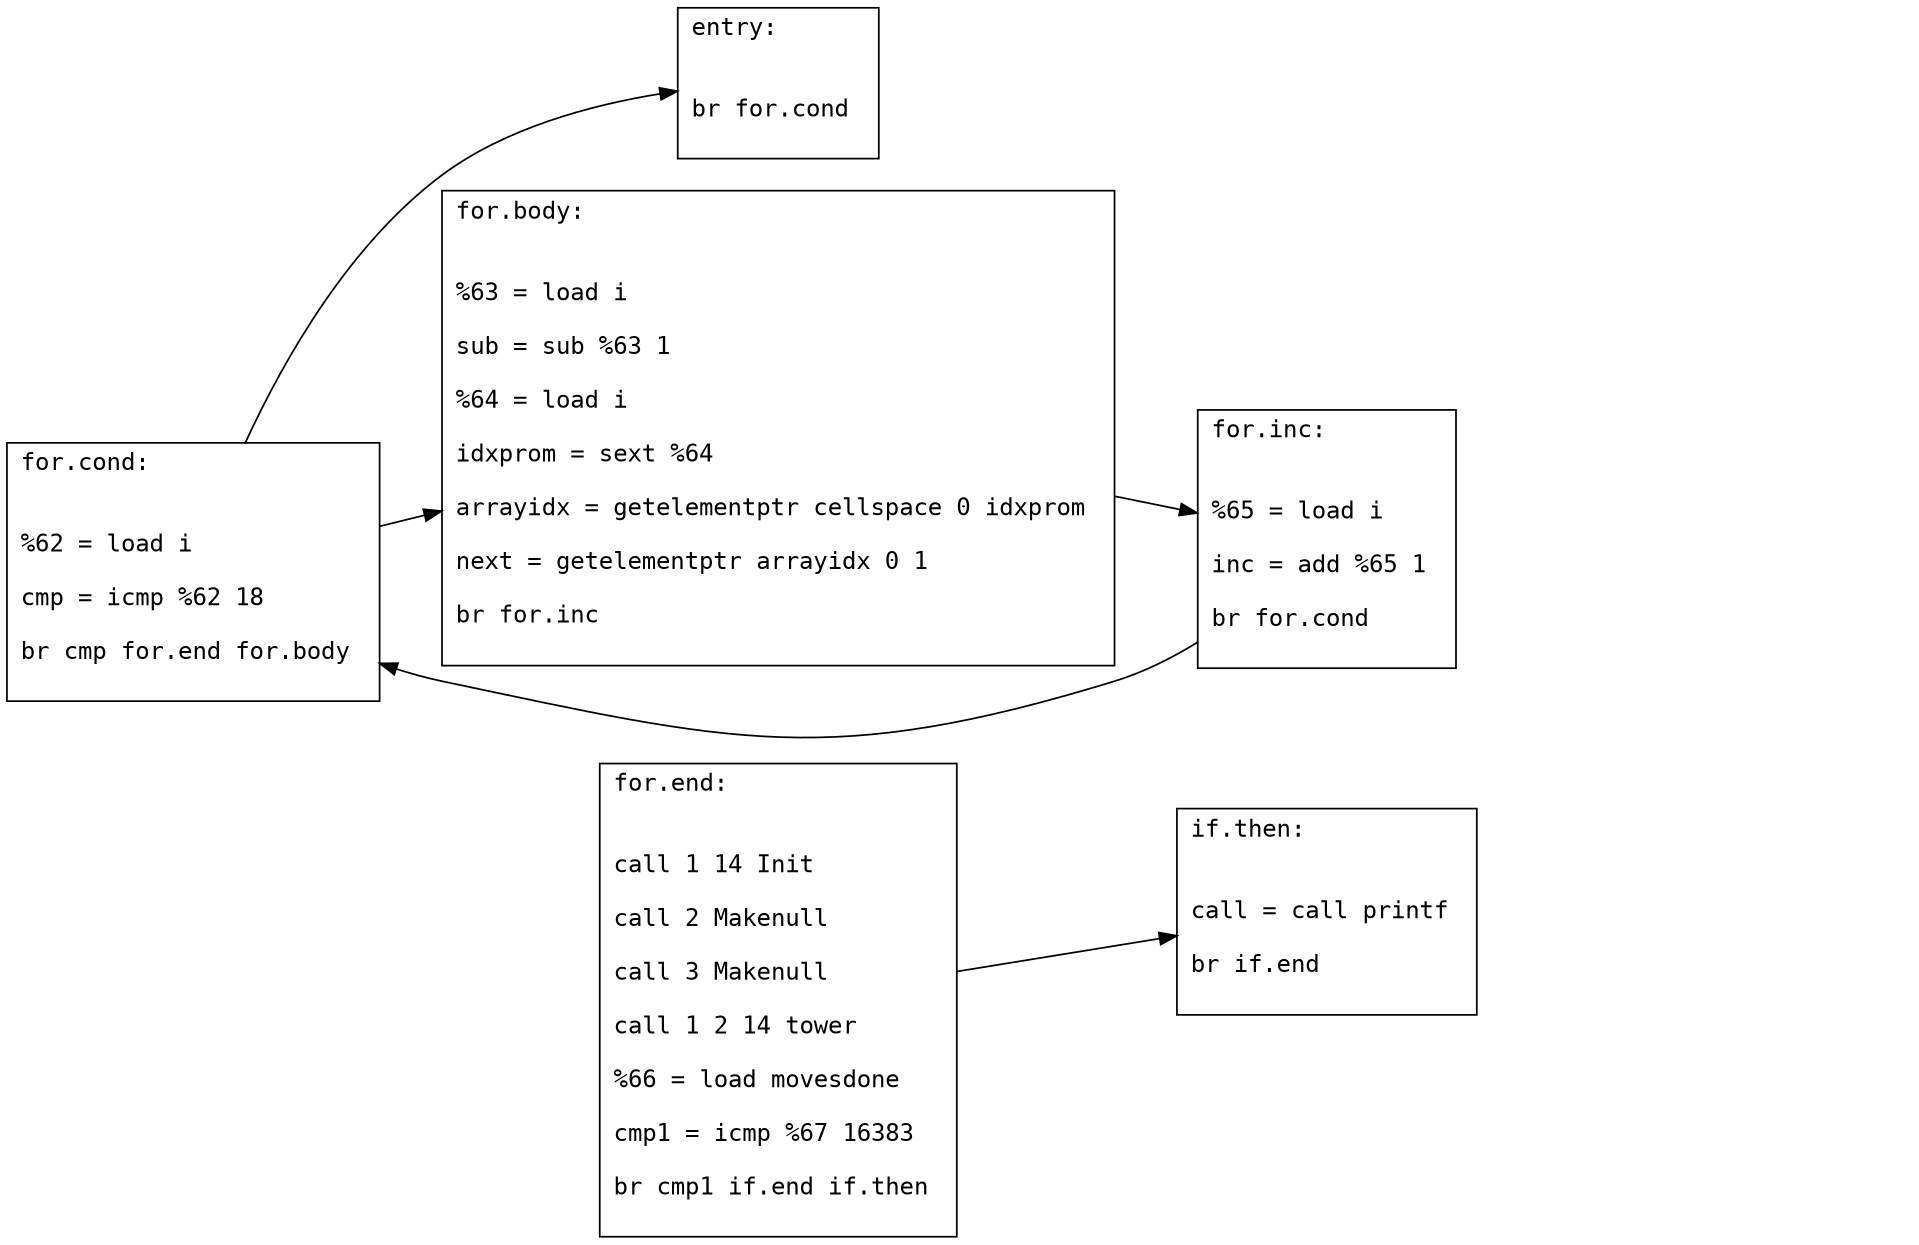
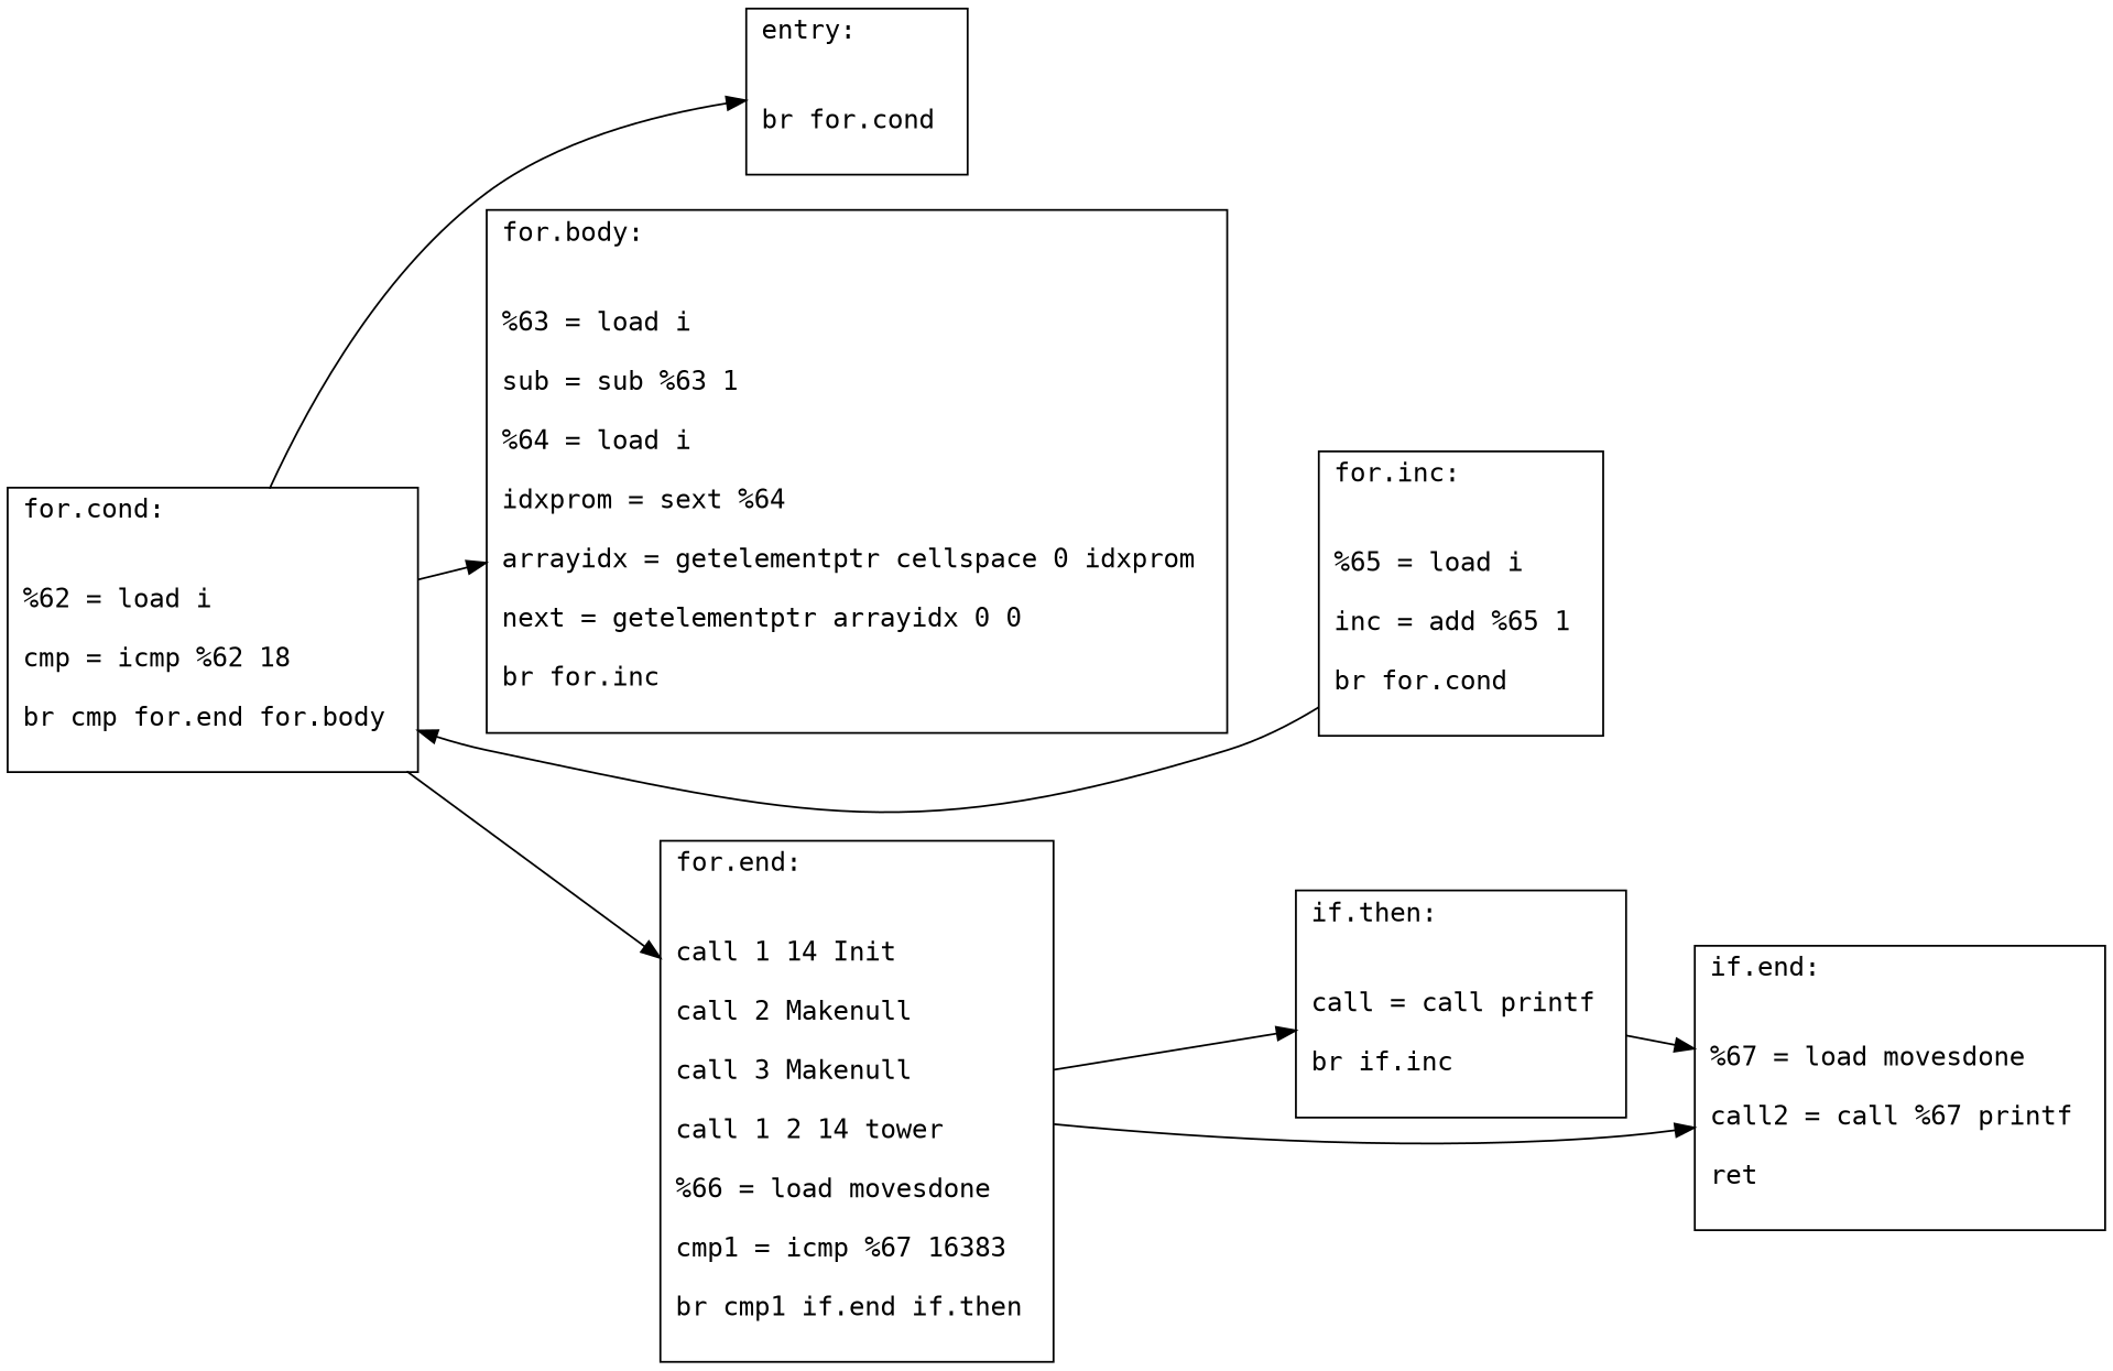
  digraph {
    fontname="DejaVu Sans Mono"
    rankdir=LR
    node [fontname="DejaVu Sans Mono" shape=record]
    edge [fontname="DejaVu Sans Mono"]
    n1 [label="{entry:\l\l\n			br for.cond \l\n		}"]
    n2 [label="{for.cond:\l\l\n			%62 = load i \l\n			cmp = icmp %62 18 \l\n			br cmp for.end for.body \l\n		}"]
-   n3 [label="{for.body:\l\l\n			%63 = load i \l\n			sub = sub %63 1 \l\n			%64 = load i \l\n			idxprom = sext %64 \l\n			arrayidx = getelementptr cellspace 0 idxprom \l\n			next = getelementptr arrayidx 0 1 \l\n			br for.inc \l\n		}"]
+   n3 [label="{for.body:\l\l\n			%63 = load i \l\n			sub = sub %63 1 \l\n			%64 = load i \l\n			idxprom = sext %64 \l\n			arrayidx = getelementptr cellspace 0 idxprom \l\n			next = getelementptr arrayidx 0 0 \l\n			br for.inc \l\n		}"]
    n4 [label="{for.end:\l\l\n			call 1 14 Init \l\n			call 2 Makenull \l\n			call 3 Makenull \l\n			call 1 2 14 tower \l\n			%66 = load movesdone \l\n			cmp1 = icmp %67 16383 \l\n			br cmp1 if.end if.then \l\n		}"]
    n5 [label="{for.inc:\l\l\n			%65 = load i \l\n			inc = add %65 1 \l\n			br for.cond \l\n		}"]
-   n6 [label="{if.then:\l\l\n			call = call printf \l\n			br if.end \l\n		}"]
+   n6 [label="{if.then:\l\l\n			call = call printf \l\n			br if.inc \l\n		}"]
+   n7 [label="{if.end:\l\l\n			%67 = load movesdone \l\n			call2 = call %67 printf \l\n			ret \l\n		}"]
    n2 -> n1
    n2 -> n3
-   n3 -> n5
+   n2 -> n4
    n4 -> n6
+   n4 -> n7
    n5 -> n2
+   n6 -> n7
  }
